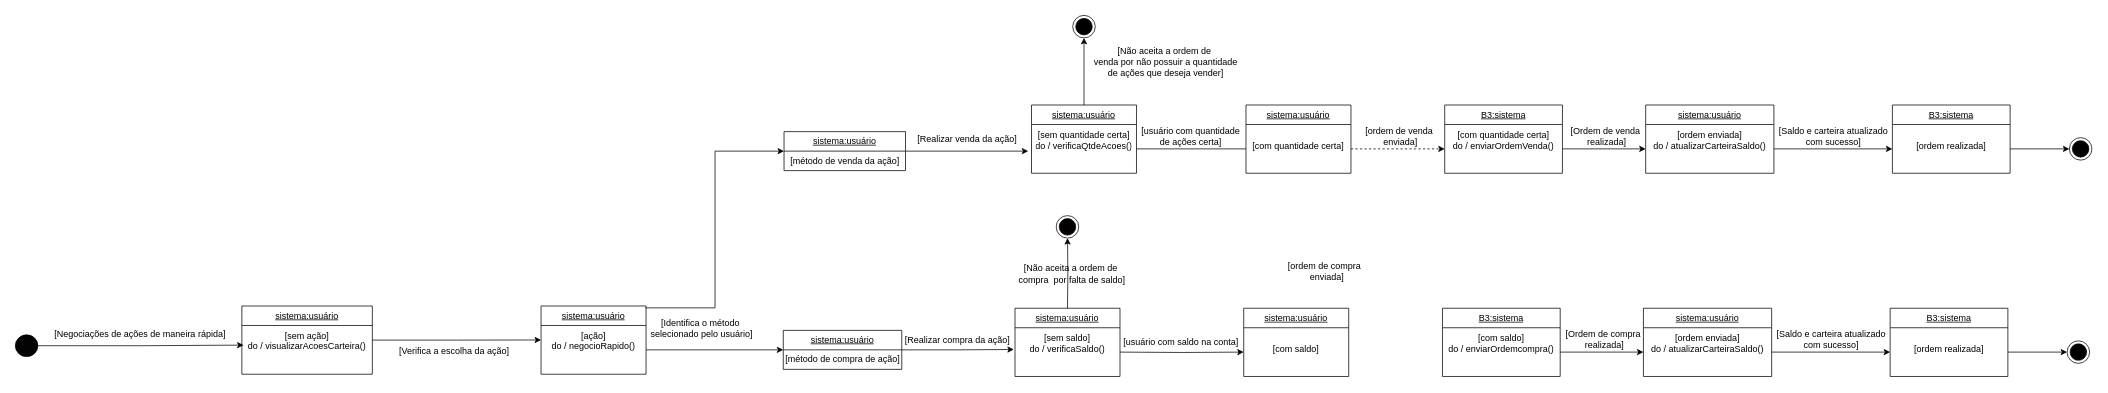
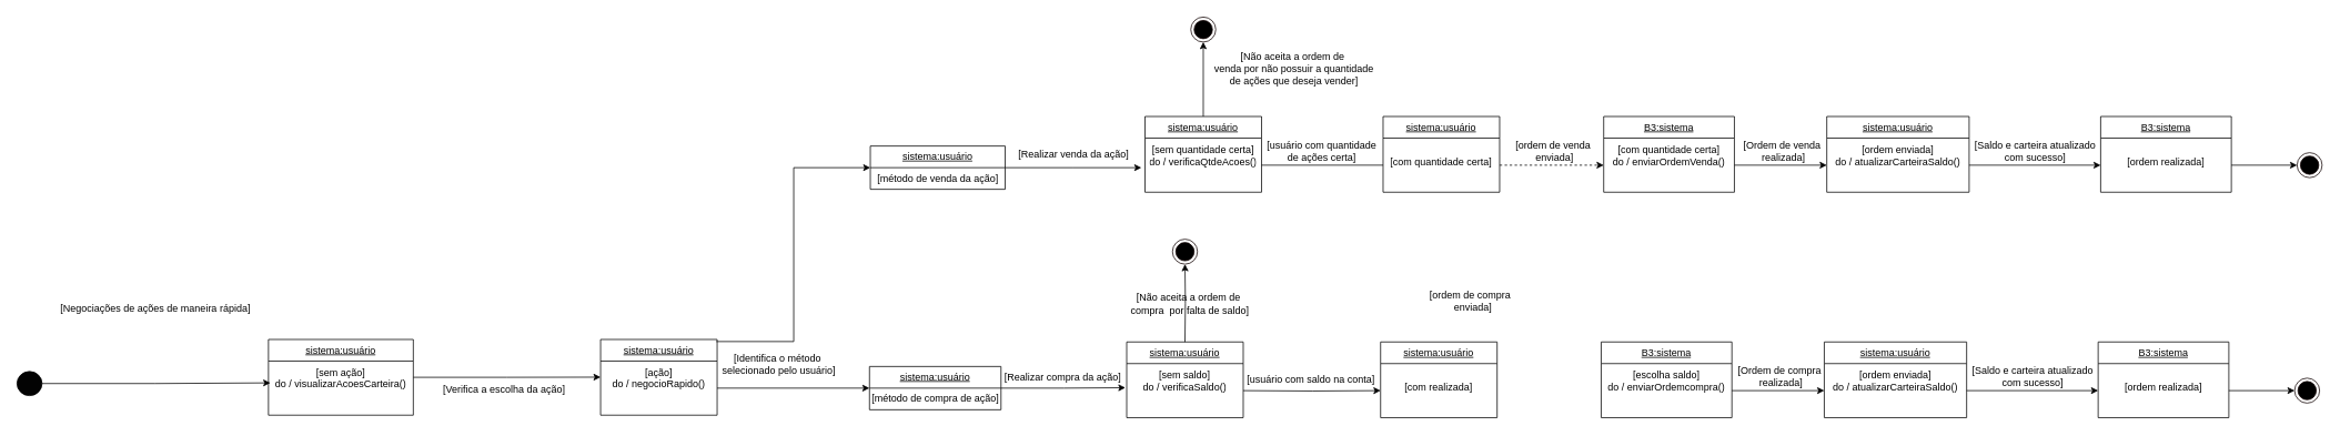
  <mxCell id="0" />
  <mxCell id="1" parent="0" />
  <mxCell id="2" value="" style="verticalLabelPosition=bottom;verticalAlign=top;html=1;shape=mxgraph.flowchart.on-page_reference;fillColor=#030303;" vertex="1" parent="1"><mxGeometry x="20" y="446" width="30" height="29" as="geometry" /></mxCell>
  <mxCell id="3" value="&lt;u&gt;sistema:usuário&lt;/u&gt;" style="swimlane;fontStyle=0;childLayout=stackLayout;horizontal=1;startSize=26;fillColor=none;horizontalStack=0;resizeParent=1;resizeParentMax=0;resizeLast=0;collapsible=1;marginBottom=0;whiteSpace=wrap;html=1;" vertex="1" parent="1"><mxGeometry x="322" y="407.5" width="174" height="91" as="geometry" /></mxCell>
  <mxCell id="4" value="[sem ação]&lt;div&gt;do / visualizarAcoesCarteira&lt;span style=&quot;background-color: initial;&quot;&gt;()&lt;/span&gt;&lt;/div&gt;" style="text;strokeColor=none;fillColor=none;align=center;verticalAlign=top;spacingLeft=4;spacingRight=4;overflow=hidden;rotatable=0;points=[[0,0.5],[1,0.5]];portConstraint=eastwest;whiteSpace=wrap;html=1;" vertex="1" parent="3"><mxGeometry y="26" width="174" height="65" as="geometry" /></mxCell>
  <mxCell id="5" style="edgeStyle=orthogonalEdgeStyle;rounded=0;orthogonalLoop=1;jettySize=auto;html=1;entryX=0.013;entryY=0.403;entryDx=0;entryDy=0;entryPerimeter=0;" edge="1" parent="1" source="2" target="4"><mxGeometry relative="1" as="geometry" /></mxCell>
- <mxCell id="6" value="[Negociações de ações de maneira rápida&lt;span style=&quot;background-color: initial;&quot;&gt;]&lt;/span&gt;" style="text;html=1;align=center;verticalAlign=middle;resizable=0;points=[];autosize=1;strokeColor=none;fillColor=none;" vertex="1" parent="1"><mxGeometry x="63" y="432.5" width="246" height="26" as="geometry" /></mxCell>
+ <mxCell id="6" value="[Negociações de ações de maneira rápida&lt;span style=&quot;background-color: initial;&quot;&gt;]&lt;/span&gt;" style="text;html=1;align=center;verticalAlign=middle;resizable=0;points=[];autosize=1;strokeColor=none;fillColor=none;" vertex="1" parent="1"><mxGeometry x="63" y="357.5" width="246" height="26" as="geometry" /></mxCell>
  <mxCell id="7" style="edgeStyle=orthogonalEdgeStyle;rounded=0;orthogonalLoop=1;jettySize=auto;html=1;" edge="1" parent="1" source="8"><mxGeometry relative="1" as="geometry"><mxPoint x="1370.655" y="201" as="targetPoint" /></mxGeometry></mxCell>
  <mxCell id="8" value="&lt;u&gt;sistema:usuário&lt;/u&gt;" style="swimlane;fontStyle=0;childLayout=stackLayout;horizontal=1;startSize=26;fillColor=none;horizontalStack=0;resizeParent=1;resizeParentMax=0;resizeLast=0;collapsible=1;marginBottom=0;whiteSpace=wrap;html=1;" vertex="1" parent="1"><mxGeometry x="1045" y="175" width="162" height="52" as="geometry" /></mxCell>
  <mxCell id="9" value="[método de venda da ação]" style="text;html=1;align=center;verticalAlign=middle;resizable=0;points=[];autosize=1;strokeColor=none;fillColor=none;" vertex="1" parent="8"><mxGeometry y="26" width="162" height="26" as="geometry" /></mxCell>
  <mxCell id="10" value="&lt;u&gt;sistema:usuário&lt;/u&gt;" style="swimlane;fontStyle=0;childLayout=stackLayout;horizontal=1;startSize=26;fillColor=none;horizontalStack=0;resizeParent=1;resizeParentMax=0;resizeLast=0;collapsible=1;marginBottom=0;whiteSpace=wrap;html=1;" vertex="1" parent="1"><mxGeometry x="721" y="407.5" width="140" height="91" as="geometry" /></mxCell>
  <mxCell id="11" value="&lt;div&gt;[ação]&lt;/div&gt;do / negocioRapido()" style="text;strokeColor=none;fillColor=none;align=center;verticalAlign=top;spacingLeft=4;spacingRight=4;overflow=hidden;rotatable=0;points=[[0,0.5],[1,0.5]];portConstraint=eastwest;whiteSpace=wrap;html=1;" vertex="1" parent="10"><mxGeometry y="26" width="140" height="65" as="geometry" /></mxCell>
  <mxCell id="12" style="edgeStyle=orthogonalEdgeStyle;rounded=0;orthogonalLoop=1;jettySize=auto;html=1;entryX=0;entryY=0.297;entryDx=0;entryDy=0;entryPerimeter=0;" edge="1" parent="1" source="3" target="11"><mxGeometry relative="1" as="geometry" /></mxCell>
  <mxCell id="13" value="[Verifica a escolha&amp;nbsp;&lt;span style=&quot;background-color: initial;&quot;&gt;da&lt;/span&gt;&lt;span style=&quot;background-color: initial;&quot;&gt;&amp;nbsp;ação&lt;/span&gt;&lt;span style=&quot;background-color: initial;&quot;&gt;]&lt;/span&gt;" style="text;html=1;align=center;verticalAlign=middle;resizable=0;points=[];autosize=1;strokeColor=none;fillColor=none;" vertex="1" parent="1"><mxGeometry x="522" y="455" width="165" height="26" as="geometry" /></mxCell>
  <mxCell id="14" value="[Identifica o método&amp;nbsp;&lt;div&gt;selecionado pelo usuário]&lt;/div&gt;" style="text;html=1;align=center;verticalAlign=middle;resizable=0;points=[];autosize=1;strokeColor=none;fillColor=none;" vertex="1" parent="1"><mxGeometry x="858" y="417.5" width="154" height="41" as="geometry" /></mxCell>
  <mxCell id="15" style="edgeStyle=orthogonalEdgeStyle;rounded=0;orthogonalLoop=1;jettySize=auto;html=1;entryX=-0.011;entryY=0.446;entryDx=0;entryDy=0;entryPerimeter=0;" edge="1" parent="1" source="16" target="21"><mxGeometry relative="1" as="geometry"><mxPoint x="1346" y="466" as="targetPoint" /></mxGeometry></mxCell>
  <mxCell id="16" value="&lt;u&gt;sistema:usuário&lt;/u&gt;" style="swimlane;fontStyle=0;childLayout=stackLayout;horizontal=1;startSize=26;fillColor=none;horizontalStack=0;resizeParent=1;resizeParentMax=0;resizeLast=0;collapsible=1;marginBottom=0;whiteSpace=wrap;html=1;" vertex="1" parent="1"><mxGeometry x="1044" y="440" width="158" height="52" as="geometry" /></mxCell>
  <mxCell id="17" value="[método de compra de ação]" style="text;html=1;align=center;verticalAlign=middle;resizable=0;points=[];autosize=1;strokeColor=none;fillColor=none;" vertex="1" parent="16"><mxGeometry y="26" width="158" height="26" as="geometry" /></mxCell>
  <mxCell id="18" style="edgeStyle=orthogonalEdgeStyle;rounded=0;orthogonalLoop=1;jettySize=auto;html=1;entryX=0;entryY=0.5;entryDx=0;entryDy=0;" edge="1" parent="1" source="11" target="16"><mxGeometry relative="1" as="geometry" /></mxCell>
  <mxCell id="19" style="edgeStyle=orthogonalEdgeStyle;rounded=0;orthogonalLoop=1;jettySize=auto;html=1;entryX=0.5;entryY=1;entryDx=0;entryDy=0;" edge="1" parent="1" target="22"><mxGeometry relative="1" as="geometry"><mxPoint x="1423" y="410.5" as="sourcePoint" /></mxGeometry></mxCell>
  <mxCell id="20" value="&lt;u&gt;sistema:usuário&lt;/u&gt;" style="swimlane;fontStyle=0;childLayout=stackLayout;horizontal=1;startSize=26;fillColor=none;horizontalStack=0;resizeParent=1;resizeParentMax=0;resizeLast=0;collapsible=1;marginBottom=0;whiteSpace=wrap;html=1;" vertex="1" parent="1"><mxGeometry x="1353" y="410.5" width="140" height="91" as="geometry" /></mxCell>
  <mxCell id="21" value="[sem saldo]&lt;div&gt;do / verificaSaldo()&lt;/div&gt;" style="text;strokeColor=none;fillColor=none;align=center;verticalAlign=top;spacingLeft=4;spacingRight=4;overflow=hidden;rotatable=0;points=[[0,0.5],[1,0.5]];portConstraint=eastwest;whiteSpace=wrap;html=1;" vertex="1" parent="20"><mxGeometry y="26" width="140" height="65" as="geometry" /></mxCell>
  <mxCell id="22" value="" style="ellipse;html=1;shape=endState;fillColor=#000000;strokeColor=#0F0000;" vertex="1" parent="1"><mxGeometry x="1408" y="287" width="30" height="30" as="geometry" /></mxCell>
  <mxCell id="23" value="[Não aceita a ordem de&lt;div&gt;&amp;nbsp;compra&amp;nbsp;&amp;nbsp;&lt;span style=&quot;background-color: initial;&quot;&gt;por falta de saldo&lt;/span&gt;&lt;span style=&quot;background-color: initial;&quot;&gt;]&lt;/span&gt;&lt;/div&gt;" style="text;html=1;align=center;verticalAlign=middle;resizable=0;points=[];autosize=1;strokeColor=none;fillColor=none;" vertex="1" parent="1"><mxGeometry x="1345" y="344" width="163" height="41" as="geometry" /></mxCell>
  <mxCell id="24" value="&lt;u&gt;sistema:usuário&lt;/u&gt;" style="swimlane;fontStyle=0;childLayout=stackLayout;horizontal=1;startSize=26;fillColor=none;horizontalStack=0;resizeParent=1;resizeParentMax=0;resizeLast=0;collapsible=1;marginBottom=0;whiteSpace=wrap;html=1;" vertex="1" parent="1"><mxGeometry x="1658" y="410.5" width="140" height="91" as="geometry" /></mxCell>
- <mxCell id="25" value="&lt;div&gt;&lt;br&gt;&lt;/div&gt;[com saldo]" style="text;strokeColor=none;fillColor=none;align=center;verticalAlign=top;spacingLeft=4;spacingRight=4;overflow=hidden;rotatable=0;points=[[0,0.5],[1,0.5]];portConstraint=eastwest;whiteSpace=wrap;html=1;" vertex="1" parent="24"><mxGeometry y="26" width="140" height="65" as="geometry" /></mxCell>
+ <mxCell id="25" value="&lt;div&gt;&lt;br&gt;&lt;/div&gt;[com realizada]" style="text;strokeColor=none;fillColor=none;align=center;verticalAlign=top;spacingLeft=4;spacingRight=4;overflow=hidden;rotatable=0;points=[[0,0.5],[1,0.5]];portConstraint=eastwest;whiteSpace=wrap;html=1;" vertex="1" parent="24"><mxGeometry y="26" width="140" height="65" as="geometry" /></mxCell>
  <mxCell id="26" style="edgeStyle=orthogonalEdgeStyle;rounded=0;orthogonalLoop=1;jettySize=auto;html=1;entryX=0;entryY=0.5;entryDx=0;entryDy=0;" edge="1" parent="1" target="25"><mxGeometry relative="1" as="geometry"><mxPoint x="1493" y="469" as="sourcePoint" /></mxGeometry></mxCell>
  <mxCell id="27" value="&lt;u&gt;B3:sistema&lt;/u&gt;" style="swimlane;fontStyle=0;childLayout=stackLayout;horizontal=1;startSize=26;fillColor=none;horizontalStack=0;resizeParent=1;resizeParentMax=0;resizeLast=0;collapsible=1;marginBottom=0;whiteSpace=wrap;html=1;" vertex="1" parent="1"><mxGeometry x="1923" y="410.5" width="157" height="91" as="geometry" /></mxCell>
- <mxCell id="28" value="[com saldo]&lt;div&gt;do / enviarOrdem&lt;span style=&quot;background-color: initial;&quot;&gt;compra()&lt;/span&gt;&lt;/div&gt;" style="text;strokeColor=none;fillColor=none;align=center;verticalAlign=top;spacingLeft=4;spacingRight=4;overflow=hidden;rotatable=0;points=[[0,0.5],[1,0.5]];portConstraint=eastwest;whiteSpace=wrap;html=1;" vertex="1" parent="27"><mxGeometry y="26" width="157" height="65" as="geometry" /></mxCell>
+ <mxCell id="28" value="[escolha saldo]&lt;div&gt;do / enviarOrdem&lt;span style=&quot;background-color: initial;&quot;&gt;compra()&lt;/span&gt;&lt;/div&gt;" style="text;strokeColor=none;fillColor=none;align=center;verticalAlign=top;spacingLeft=4;spacingRight=4;overflow=hidden;rotatable=0;points=[[0,0.5],[1,0.5]];portConstraint=eastwest;whiteSpace=wrap;html=1;" vertex="1" parent="27"><mxGeometry y="26" width="157" height="65" as="geometry" /></mxCell>
  <mxCell id="29" value="[ordem de compra&amp;nbsp;&lt;div&gt;&amp;nbsp;enviada]&lt;/div&gt;" style="text;html=1;align=center;verticalAlign=middle;resizable=0;points=[];autosize=1;strokeColor=none;fillColor=none;" vertex="1" parent="1"><mxGeometry x="1707" y="341" width="119" height="41" as="geometry" /></mxCell>
  <mxCell id="30" value="&lt;u&gt;sistema:usuário&lt;/u&gt;" style="swimlane;fontStyle=0;childLayout=stackLayout;horizontal=1;startSize=26;fillColor=none;horizontalStack=0;resizeParent=1;resizeParentMax=0;resizeLast=0;collapsible=1;marginBottom=0;whiteSpace=wrap;html=1;" vertex="1" parent="1"><mxGeometry x="2191" y="410.5" width="171" height="91" as="geometry" /></mxCell>
  <mxCell id="31" value="[ordem enviada]&lt;div&gt;do / atualizarCarteiraSaldo()&lt;/div&gt;" style="text;strokeColor=none;fillColor=none;align=center;verticalAlign=top;spacingLeft=4;spacingRight=4;overflow=hidden;rotatable=0;points=[[0,0.5],[1,0.5]];portConstraint=eastwest;whiteSpace=wrap;html=1;" vertex="1" parent="30"><mxGeometry y="26" width="171" height="65" as="geometry" /></mxCell>
  <mxCell id="32" style="edgeStyle=orthogonalEdgeStyle;rounded=0;orthogonalLoop=1;jettySize=auto;html=1;entryX=0;entryY=0.5;entryDx=0;entryDy=0;" edge="1" parent="1" source="28" target="31"><mxGeometry relative="1" as="geometry"><mxPoint x="2148.966" y="469" as="targetPoint" /></mxGeometry></mxCell>
  <mxCell id="33" value="[Ordem de compra&lt;div&gt;&amp;nbsp;realizada]&lt;/div&gt;" style="text;html=1;align=center;verticalAlign=middle;resizable=0;points=[];autosize=1;strokeColor=none;fillColor=none;" vertex="1" parent="1"><mxGeometry x="2078" y="431" width="118" height="41" as="geometry" /></mxCell>
  <mxCell id="34" value="&lt;u&gt;B3:sistema&lt;/u&gt;" style="swimlane;fontStyle=0;childLayout=stackLayout;horizontal=1;startSize=26;fillColor=none;horizontalStack=0;resizeParent=1;resizeParentMax=0;resizeLast=0;collapsible=1;marginBottom=0;whiteSpace=wrap;html=1;" vertex="1" parent="1"><mxGeometry x="2520" y="410.5" width="157" height="91" as="geometry" /></mxCell>
  <mxCell id="35" value="&lt;div&gt;&lt;br&gt;&lt;/div&gt;[ordem realizada]" style="text;strokeColor=none;fillColor=none;align=center;verticalAlign=top;spacingLeft=4;spacingRight=4;overflow=hidden;rotatable=0;points=[[0,0.5],[1,0.5]];portConstraint=eastwest;whiteSpace=wrap;html=1;" vertex="1" parent="34"><mxGeometry y="26" width="157" height="65" as="geometry" /></mxCell>
  <mxCell id="36" style="edgeStyle=orthogonalEdgeStyle;rounded=0;orthogonalLoop=1;jettySize=auto;html=1;entryX=0;entryY=0.5;entryDx=0;entryDy=0;" edge="1" parent="1" source="31" target="35"><mxGeometry relative="1" as="geometry"><mxPoint x="2416.966" y="469" as="targetPoint" /></mxGeometry></mxCell>
  <mxCell id="37" value="[Saldo e carteira atualizado&lt;div&gt;com sucesso]&lt;/div&gt;" style="text;html=1;align=center;verticalAlign=middle;resizable=0;points=[];autosize=1;strokeColor=none;fillColor=none;" vertex="1" parent="1"><mxGeometry x="2359" y="431" width="163" height="41" as="geometry" /></mxCell>
  <mxCell id="38" value="" style="ellipse;html=1;shape=endState;fillColor=#000000;strokeColor=#0F0000;" vertex="1" parent="1"><mxGeometry x="2756" y="454" width="30" height="30" as="geometry" /></mxCell>
  <mxCell id="39" style="edgeStyle=orthogonalEdgeStyle;rounded=0;orthogonalLoop=1;jettySize=auto;html=1;entryX=0;entryY=0.5;entryDx=0;entryDy=0;" edge="1" parent="1" source="35" target="38"><mxGeometry relative="1" as="geometry"><mxPoint x="2751" y="469" as="targetPoint" /></mxGeometry></mxCell>
  <mxCell id="40" value="[usuário com saldo na conta&lt;span style=&quot;background-color: initial;&quot;&gt;]&lt;/span&gt;" style="text;html=1;align=center;verticalAlign=middle;resizable=0;points=[];autosize=1;strokeColor=none;fillColor=none;" vertex="1" parent="1"><mxGeometry x="1488" y="443" width="171" height="26" as="geometry" /></mxCell>
  <mxCell id="41" value="[Realizar compra da ação]" style="text;html=1;align=center;verticalAlign=middle;resizable=0;points=[];autosize=1;strokeColor=none;fillColor=none;" vertex="1" parent="1"><mxGeometry x="1197" y="440" width="158" height="26" as="geometry" /></mxCell>
  <mxCell id="42" style="edgeStyle=orthogonalEdgeStyle;rounded=0;orthogonalLoop=1;jettySize=auto;html=1;entryX=0;entryY=0.5;entryDx=0;entryDy=0;" edge="1" parent="1" target="8"><mxGeometry relative="1" as="geometry"><mxPoint x="860" y="410" as="sourcePoint" /><Array as="points"><mxPoint x="953" y="410" /><mxPoint x="953" y="201" /></Array></mxGeometry></mxCell>
  <mxCell id="43" style="edgeStyle=orthogonalEdgeStyle;rounded=0;orthogonalLoop=1;jettySize=auto;html=1;entryX=0.5;entryY=1;entryDx=0;entryDy=0;" edge="1" parent="1" source="44" target="46"><mxGeometry relative="1" as="geometry" /></mxCell>
  <mxCell id="44" value="&lt;u&gt;sistema:usuário&lt;/u&gt;" style="swimlane;fontStyle=0;childLayout=stackLayout;horizontal=1;startSize=26;fillColor=none;horizontalStack=0;resizeParent=1;resizeParentMax=0;resizeLast=0;collapsible=1;marginBottom=0;whiteSpace=wrap;html=1;" vertex="1" parent="1"><mxGeometry x="1375" y="139.5" width="140" height="91" as="geometry" /></mxCell>
  <mxCell id="45" value="[sem quantidade certa]&lt;div&gt;do / verificaQtdeAcoes()&lt;/div&gt;" style="text;strokeColor=none;fillColor=none;align=center;verticalAlign=top;spacingLeft=4;spacingRight=4;overflow=hidden;rotatable=0;points=[[0,0.5],[1,0.5]];portConstraint=eastwest;whiteSpace=wrap;html=1;" vertex="1" parent="44"><mxGeometry y="26" width="140" height="65" as="geometry" /></mxCell>
  <mxCell id="46" value="" style="ellipse;html=1;shape=endState;fillColor=#000000;strokeColor=#0F0000;" vertex="1" parent="1"><mxGeometry x="1430" y="20" width="30" height="30" as="geometry" /></mxCell>
  <mxCell id="47" value="[Não aceita a ordem de&lt;div&gt;&amp;nbsp;venda&amp;nbsp;&lt;span style=&quot;background-color: initial;&quot;&gt;por não possuir a quantidade&lt;/span&gt;&lt;/div&gt;&lt;div&gt;&lt;span style=&quot;background-color: initial;&quot;&gt;&amp;nbsp;de ações que deseja vender]&lt;/span&gt;&lt;/div&gt;" style="text;html=1;align=center;verticalAlign=middle;resizable=0;points=[];autosize=1;strokeColor=none;fillColor=none;" vertex="1" parent="1"><mxGeometry x="1445" y="54" width="213" height="55" as="geometry" /></mxCell>
  <mxCell id="48" value="&lt;u&gt;sistema:usuário&lt;/u&gt;" style="swimlane;fontStyle=0;childLayout=stackLayout;horizontal=1;startSize=26;fillColor=none;horizontalStack=0;resizeParent=1;resizeParentMax=0;resizeLast=0;collapsible=1;marginBottom=0;whiteSpace=wrap;html=1;" vertex="1" parent="1"><mxGeometry x="1661" y="139.5" width="140" height="91" as="geometry" /></mxCell>
  <mxCell id="49" value="&lt;div&gt;&lt;br&gt;&lt;/div&gt;[com quantidade certa]" style="text;strokeColor=none;fillColor=none;align=center;verticalAlign=top;spacingLeft=4;spacingRight=4;overflow=hidden;rotatable=0;points=[[0,0.5],[1,0.5]];portConstraint=eastwest;whiteSpace=wrap;html=1;" vertex="1" parent="48"><mxGeometry y="26" width="140" height="65" as="geometry" /></mxCell>
  <mxCell id="50" style="edgeStyle=orthogonalEdgeStyle;rounded=0;orthogonalLoop=1;jettySize=auto;html=1;entryX=0;entryY=0.5;entryDx=0;entryDy=0;endArrow=none;" edge="1" parent="1" source="45" target="49"><mxGeometry relative="1" as="geometry" /></mxCell>
  <mxCell id="51" value="&lt;u&gt;B3:sistema&lt;/u&gt;" style="swimlane;fontStyle=0;childLayout=stackLayout;horizontal=1;startSize=26;fillColor=none;horizontalStack=0;resizeParent=1;resizeParentMax=0;resizeLast=0;collapsible=1;marginBottom=0;whiteSpace=wrap;html=1;" vertex="1" parent="1"><mxGeometry x="1926" y="139.5" width="157" height="91" as="geometry" /></mxCell>
  <mxCell id="52" value="[com quantidade certa]&lt;div&gt;do / enviarOrdem&lt;span style=&quot;background-color: initial;&quot;&gt;Venda()&lt;/span&gt;&lt;/div&gt;" style="text;strokeColor=none;fillColor=none;align=center;verticalAlign=top;spacingLeft=4;spacingRight=4;overflow=hidden;rotatable=0;points=[[0,0.5],[1,0.5]];portConstraint=eastwest;whiteSpace=wrap;html=1;" vertex="1" parent="51"><mxGeometry y="26" width="157" height="65" as="geometry" /></mxCell>
  <mxCell id="53" style="edgeStyle=orthogonalEdgeStyle;rounded=0;orthogonalLoop=1;jettySize=auto;html=1;entryX=0;entryY=0.5;entryDx=0;entryDy=0;dashed=1;" edge="1" parent="1" source="49" target="52"><mxGeometry relative="1" as="geometry" /></mxCell>
  <mxCell id="54" value="[ordem de venda&lt;div&gt;&amp;nbsp;enviada]&lt;/div&gt;" style="text;html=1;align=center;verticalAlign=middle;resizable=0;points=[];autosize=1;strokeColor=none;fillColor=none;" vertex="1" parent="1"><mxGeometry x="1811" y="160" width="108" height="41" as="geometry" /></mxCell>
  <mxCell id="55" value="&lt;u&gt;sistema:usuário&lt;/u&gt;" style="swimlane;fontStyle=0;childLayout=stackLayout;horizontal=1;startSize=26;fillColor=none;horizontalStack=0;resizeParent=1;resizeParentMax=0;resizeLast=0;collapsible=1;marginBottom=0;whiteSpace=wrap;html=1;" vertex="1" parent="1"><mxGeometry x="2194" y="139.5" width="171" height="91" as="geometry" /></mxCell>
  <mxCell id="56" value="[ordem enviada]&lt;div&gt;do / atualizarCarteiraSaldo()&lt;/div&gt;" style="text;strokeColor=none;fillColor=none;align=center;verticalAlign=top;spacingLeft=4;spacingRight=4;overflow=hidden;rotatable=0;points=[[0,0.5],[1,0.5]];portConstraint=eastwest;whiteSpace=wrap;html=1;" vertex="1" parent="55"><mxGeometry y="26" width="171" height="65" as="geometry" /></mxCell>
  <mxCell id="57" style="edgeStyle=orthogonalEdgeStyle;rounded=0;orthogonalLoop=1;jettySize=auto;html=1;entryX=0;entryY=0.5;entryDx=0;entryDy=0;" edge="1" parent="1" source="52" target="56"><mxGeometry relative="1" as="geometry"><mxPoint x="2151.966" y="198" as="targetPoint" /></mxGeometry></mxCell>
  <mxCell id="58" value="[Ordem de venda&lt;div&gt;&amp;nbsp;realizada]&lt;/div&gt;" style="text;html=1;align=center;verticalAlign=middle;resizable=0;points=[];autosize=1;strokeColor=none;fillColor=none;" vertex="1" parent="1"><mxGeometry x="2084" y="160" width="111" height="41" as="geometry" /></mxCell>
  <mxCell id="59" value="&lt;u&gt;B3:sistema&lt;/u&gt;" style="swimlane;fontStyle=0;childLayout=stackLayout;horizontal=1;startSize=26;fillColor=none;horizontalStack=0;resizeParent=1;resizeParentMax=0;resizeLast=0;collapsible=1;marginBottom=0;whiteSpace=wrap;html=1;" vertex="1" parent="1"><mxGeometry x="2523" y="139.5" width="157" height="91" as="geometry" /></mxCell>
  <mxCell id="60" value="&lt;div&gt;&lt;br&gt;&lt;/div&gt;[ordem realizada]" style="text;strokeColor=none;fillColor=none;align=center;verticalAlign=top;spacingLeft=4;spacingRight=4;overflow=hidden;rotatable=0;points=[[0,0.5],[1,0.5]];portConstraint=eastwest;whiteSpace=wrap;html=1;" vertex="1" parent="59"><mxGeometry y="26" width="157" height="65" as="geometry" /></mxCell>
  <mxCell id="61" style="edgeStyle=orthogonalEdgeStyle;rounded=0;orthogonalLoop=1;jettySize=auto;html=1;entryX=0;entryY=0.5;entryDx=0;entryDy=0;" edge="1" parent="1" source="56" target="60"><mxGeometry relative="1" as="geometry"><mxPoint x="2419.966" y="198" as="targetPoint" /></mxGeometry></mxCell>
  <mxCell id="62" value="[Saldo e carteira atualizado&lt;div&gt;com sucesso]&lt;/div&gt;" style="text;html=1;align=center;verticalAlign=middle;resizable=0;points=[];autosize=1;strokeColor=none;fillColor=none;" vertex="1" parent="1"><mxGeometry x="2362" y="160" width="163" height="41" as="geometry" /></mxCell>
  <mxCell id="63" value="" style="ellipse;html=1;shape=endState;fillColor=#000000;strokeColor=#0F0000;" vertex="1" parent="1"><mxGeometry x="2759" y="183" width="30" height="30" as="geometry" /></mxCell>
  <mxCell id="64" style="edgeStyle=orthogonalEdgeStyle;rounded=0;orthogonalLoop=1;jettySize=auto;html=1;entryX=0;entryY=0.5;entryDx=0;entryDy=0;" edge="1" parent="1" source="60" target="63"><mxGeometry relative="1" as="geometry"><mxPoint x="2754" y="198" as="targetPoint" /></mxGeometry></mxCell>
  <mxCell id="65" value="[usuário com quantidade&lt;div&gt;&lt;span style=&quot;background-color: initial;&quot;&gt;de ações certa]&lt;/span&gt;&lt;/div&gt;" style="text;html=1;align=center;verticalAlign=middle;resizable=0;points=[];autosize=1;strokeColor=none;fillColor=none;" vertex="1" parent="1"><mxGeometry x="1512" y="160" width="149" height="41" as="geometry" /></mxCell>
  <mxCell id="66" value="[Realizar venda da ação]" style="text;html=1;align=center;verticalAlign=middle;resizable=0;points=[];autosize=1;strokeColor=none;fillColor=none;" vertex="1" parent="1"><mxGeometry x="1213" y="172" width="151" height="26" as="geometry" /></mxCell>
